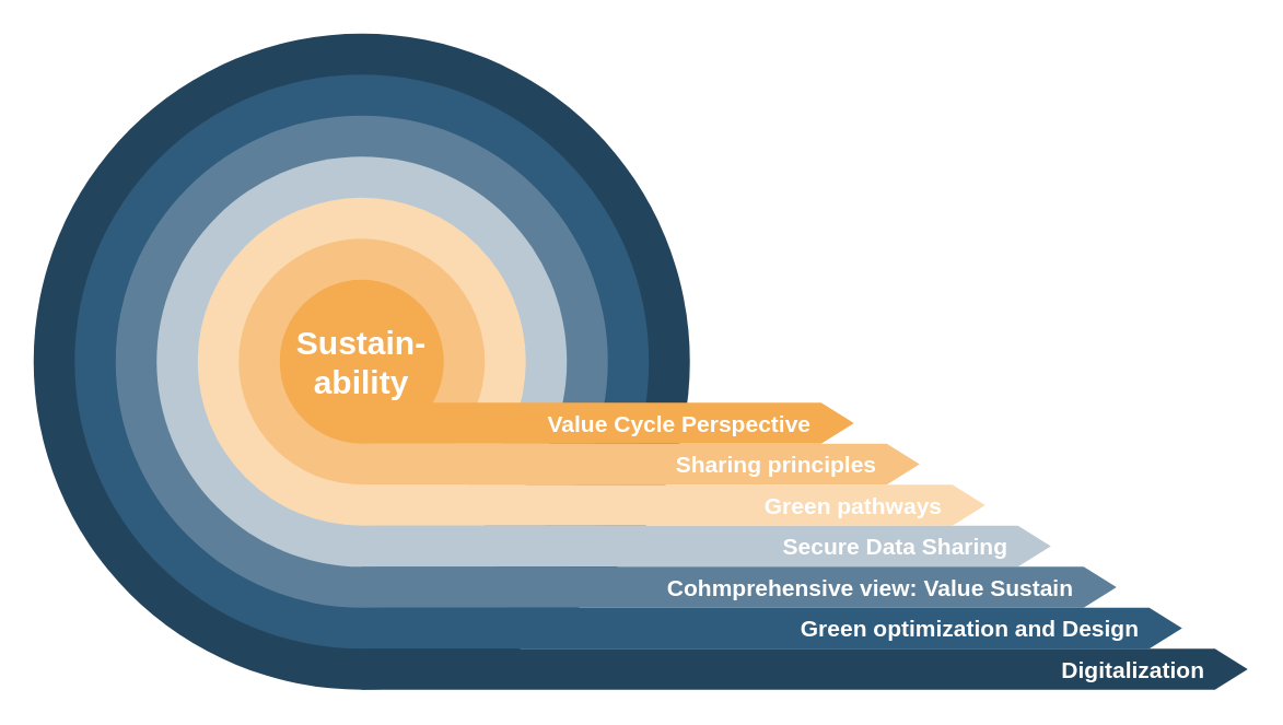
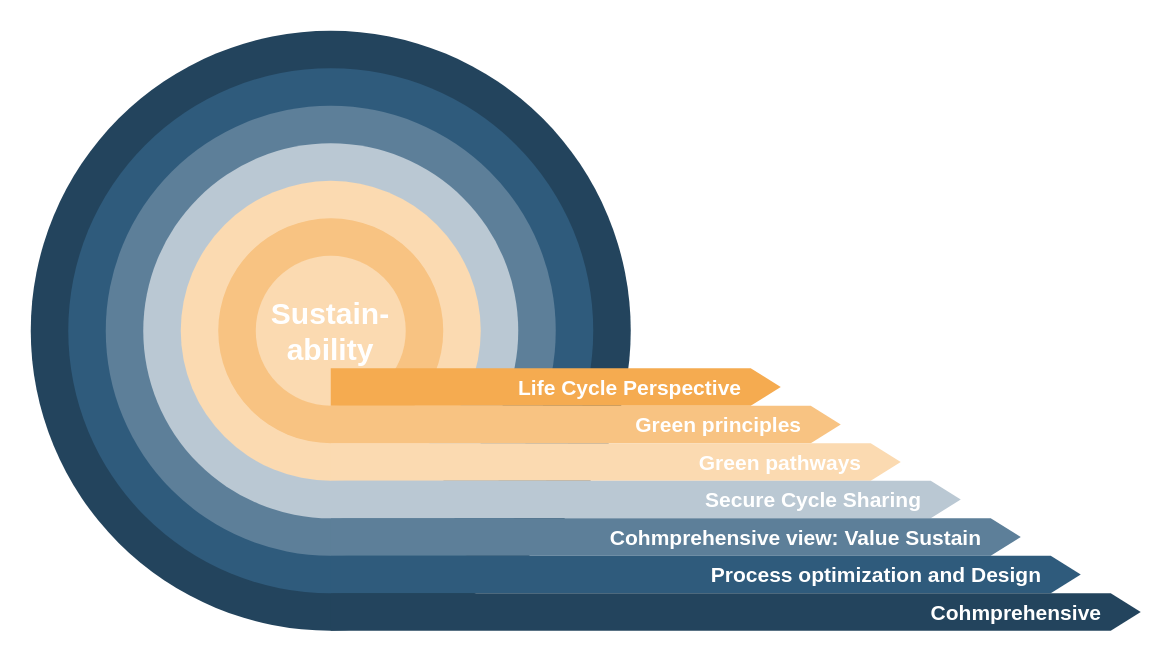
  <mxCell id="0" />
  <mxCell id="1" parent="0" />
  <mxCell id="2" value="" style="ellipse;html=1;strokeWidth=4;fillColor=#23445D;strokeColor=none;shadow=0;fontSize=10;fontColor=#FFFFFF;align=center;fontStyle=0;whiteSpace=wrap;spacing=10;" vertex="1" parent="1"><mxGeometry x="20" y="20" width="400" height="400" as="geometry" /></mxCell>
  <mxCell id="3" value="" style="ellipse;html=1;strokeWidth=4;fillColor=#2F5B7C;strokeColor=none;shadow=0;fontSize=10;fontColor=#FFFFFF;align=center;fontStyle=0;whiteSpace=wrap;spacing=10;" vertex="1" parent="1"><mxGeometry x="45" y="45" width="350" height="350" as="geometry" /></mxCell>
  <mxCell id="4" value="" style="ellipse;html=1;strokeWidth=4;fillColor=#5D7F99;strokeColor=none;shadow=0;fontSize=10;fontColor=#FFFFFF;align=center;fontStyle=0;whiteSpace=wrap;spacing=10;" vertex="1" parent="1"><mxGeometry x="70" y="70" width="300" height="300" as="geometry" /></mxCell>
  <mxCell id="5" value="" style="ellipse;html=1;strokeWidth=4;fillColor=#BAC8D3;strokeColor=none;shadow=0;fontSize=10;fontColor=#FFFFFF;align=center;fontStyle=0;whiteSpace=wrap;spacing=10;" vertex="1" parent="1"><mxGeometry x="95" y="95" width="250" height="250" as="geometry" /></mxCell>
  <mxCell id="6" value="" style="ellipse;html=1;strokeWidth=4;fillColor=#fbdab1;strokeColor=none;shadow=0;fontSize=10;fontColor=#FFFFFF;align=center;fontStyle=0;whiteSpace=wrap;spacing=10;" vertex="1" parent="1"><mxGeometry x="120" y="120" width="200" height="200" as="geometry" /></mxCell>
  <mxCell id="7" value="" style="ellipse;html=1;strokeWidth=4;fillColor=#F8C382;strokeColor=none;shadow=0;fontSize=10;fontColor=#FFFFFF;align=center;fontStyle=0;whiteSpace=wrap;spacing=10;" vertex="1" parent="1"><mxGeometry x="145" y="145" width="150" height="150" as="geometry" /></mxCell>
- <mxCell id="8" value="Sustain-ability" style="ellipse;html=1;strokeWidth=4;fillColor=#F5AB50;strokeColor=none;shadow=0;fontSize=20;fontColor=#FFFFFF;align=center;fontStyle=1;whiteSpace=wrap;spacing=10;" vertex="1" parent="1"><mxGeometry x="170" y="170" width="100" height="100" as="geometry" /></mxCell>
- <mxCell id="9" value="Value Cycle Perspective" style="html=1;shape=mxgraph.infographic.ribbonSimple;notch1=0;notch2=20;fillColor=#F5AB50;strokeColor=none;align=right;verticalAlign=middle;fontColor=#ffffff;fontSize=14;fontStyle=1;shadow=0;spacingRight=25;" vertex="1" parent="1"><mxGeometry x="220" y="245" width="300" height="25" as="geometry" /></mxCell>
- <mxCell id="10" value="Sharing principles" style="html=1;shape=mxgraph.infographic.ribbonSimple;notch1=0;notch2=20;fillColor=#F8C382;strokeColor=none;align=right;verticalAlign=middle;fontColor=#ffffff;fontSize=14;fontStyle=1;shadow=0;spacingRight=25;" vertex="1" parent="1"><mxGeometry x="220" y="270" width="340" height="25" as="geometry" /></mxCell>
+ <mxCell id="8" value="Sustain-ability" style="ellipse;html=1;strokeWidth=4;fillColor=#fbdab1;strokeColor=none;shadow=0;fontSize=20;fontColor=#FFFFFF;align=center;fontStyle=1;whiteSpace=wrap;spacing=10;" vertex="1" parent="1"><mxGeometry x="170" y="170" width="100" height="100" as="geometry" /></mxCell>
+ <mxCell id="9" value="Life Cycle Perspective" style="html=1;shape=mxgraph.infographic.ribbonSimple;notch1=0;notch2=20;fillColor=#F5AB50;strokeColor=none;align=right;verticalAlign=middle;fontColor=#ffffff;fontSize=14;fontStyle=1;shadow=0;spacingRight=25;" vertex="1" parent="1"><mxGeometry x="220" y="245" width="300" height="25" as="geometry" /></mxCell>
+ <mxCell id="10" value="Green principles" style="html=1;shape=mxgraph.infographic.ribbonSimple;notch1=0;notch2=20;fillColor=#F8C382;strokeColor=none;align=right;verticalAlign=middle;fontColor=#ffffff;fontSize=14;fontStyle=1;shadow=0;spacingRight=25;" vertex="1" parent="1"><mxGeometry x="220" y="270" width="340" height="25" as="geometry" /></mxCell>
  <mxCell id="11" value="Green pathways" style="html=1;shape=mxgraph.infographic.ribbonSimple;notch1=0;notch2=20;fillColor=#fbdab1;strokeColor=none;align=right;verticalAlign=middle;fontColor=#ffffff;fontSize=14;fontStyle=1;shadow=0;spacingRight=25;" vertex="1" parent="1"><mxGeometry x="220" y="295" width="380" height="25" as="geometry" /></mxCell>
- <mxCell id="12" value="Secure Data Sharing" style="html=1;shape=mxgraph.infographic.ribbonSimple;notch1=0;notch2=20;fillColor=#BAC8D3;strokeColor=none;align=right;verticalAlign=middle;fontColor=#ffffff;fontSize=14;fontStyle=1;shadow=0;spacingRight=25;" vertex="1" parent="1"><mxGeometry x="220" y="320" width="420" height="25" as="geometry" /></mxCell>
+ <mxCell id="12" value="Secure Cycle Sharing" style="html=1;shape=mxgraph.infographic.ribbonSimple;notch1=0;notch2=20;fillColor=#BAC8D3;strokeColor=none;align=right;verticalAlign=middle;fontColor=#ffffff;fontSize=14;fontStyle=1;shadow=0;spacingRight=25;" vertex="1" parent="1"><mxGeometry x="220" y="320" width="420" height="25" as="geometry" /></mxCell>
  <mxCell id="13" value="Cohmprehensive view: Value Sustain" style="html=1;shape=mxgraph.infographic.ribbonSimple;notch1=0;notch2=20;fillColor=#5D7F99;strokeColor=none;align=right;verticalAlign=middle;fontColor=#ffffff;fontSize=14;fontStyle=1;shadow=0;spacingRight=25;" vertex="1" parent="1"><mxGeometry x="220" y="345" width="460" height="25" as="geometry" /></mxCell>
- <mxCell id="14" value="Green optimization and Design" style="html=1;shape=mxgraph.infographic.ribbonSimple;notch1=0;notch2=20;fillColor=#2F5B7C;strokeColor=none;align=right;verticalAlign=middle;fontColor=#ffffff;fontSize=14;fontStyle=1;shadow=0;spacingRight=25;" vertex="1" parent="1"><mxGeometry x="220" y="370" width="500" height="25" as="geometry" /></mxCell>
- <mxCell id="15" value="Digitalization" style="html=1;shape=mxgraph.infographic.ribbonSimple;notch1=0;notch2=20;fillColor=#23445D;strokeColor=none;align=right;verticalAlign=middle;fontColor=#ffffff;fontSize=14;fontStyle=1;shadow=0;spacingRight=25;" vertex="1" parent="1"><mxGeometry x="220" y="395" width="540" height="25" as="geometry" /></mxCell>
+ <mxCell id="14" value="Process optimization and Design" style="html=1;shape=mxgraph.infographic.ribbonSimple;notch1=0;notch2=20;fillColor=#2F5B7C;strokeColor=none;align=right;verticalAlign=middle;fontColor=#ffffff;fontSize=14;fontStyle=1;shadow=0;spacingRight=25;" vertex="1" parent="1"><mxGeometry x="220" y="370" width="500" height="25" as="geometry" /></mxCell>
+ <mxCell id="15" value="Cohmprehensive" style="html=1;shape=mxgraph.infographic.ribbonSimple;notch1=0;notch2=20;fillColor=#23445D;strokeColor=none;align=right;verticalAlign=middle;fontColor=#ffffff;fontSize=14;fontStyle=1;shadow=0;spacingRight=25;" vertex="1" parent="1"><mxGeometry x="220" y="395" width="540" height="25" as="geometry" /></mxCell>
